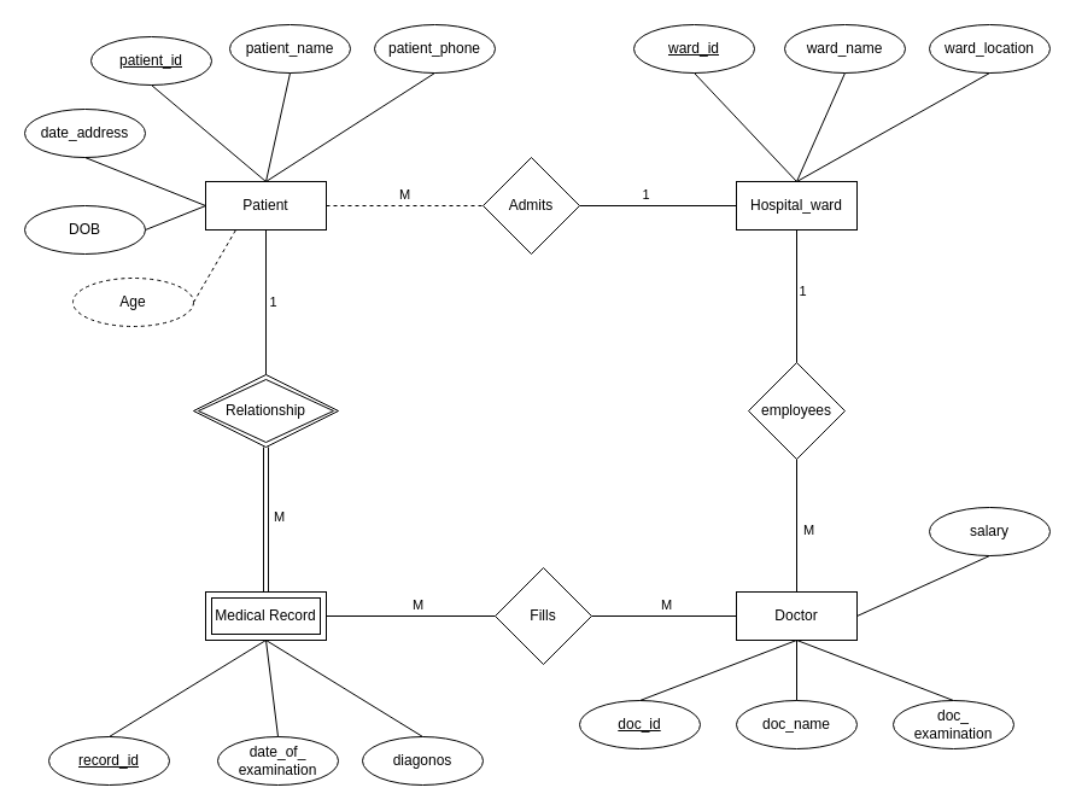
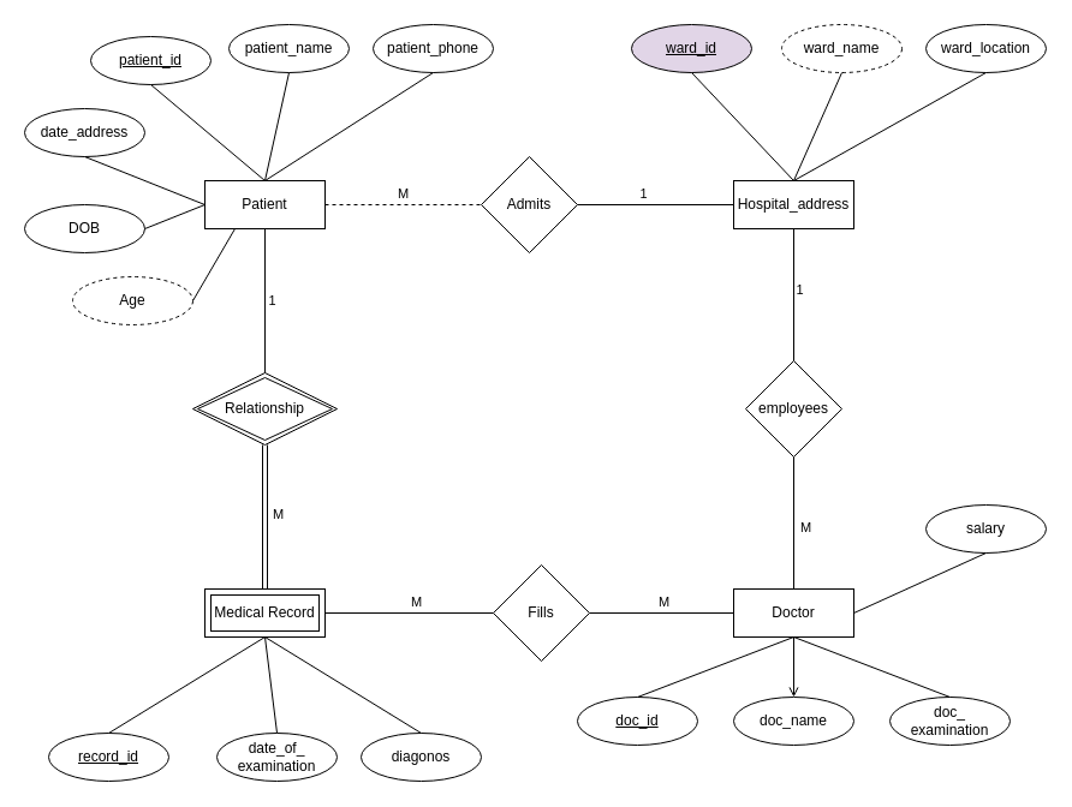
  <mxCell id="0" />
  <mxCell id="1" parent="0" />
  <mxCell id="2" value="Admits" style="rhombus;whiteSpace=wrap;html=1;" parent="1" vertex="1"><mxGeometry x="400" y="130" width="80" height="80" as="geometry" /></mxCell>
  <mxCell id="3" value="&lt;u&gt;patient_id&lt;/u&gt;" style="ellipse;whiteSpace=wrap;html=1;" parent="1" vertex="1"><mxGeometry x="75" y="30" width="100" height="40" as="geometry" /></mxCell>
  <mxCell id="4" value="patient_name" style="ellipse;whiteSpace=wrap;html=1;" parent="1" vertex="1"><mxGeometry x="190" y="20" width="100" height="40" as="geometry" /></mxCell>
  <mxCell id="5" value="patient_phone" style="ellipse;whiteSpace=wrap;html=1;" parent="1" vertex="1"><mxGeometry x="310" y="20" width="100" height="40" as="geometry" /></mxCell>
  <mxCell id="6" value="" style="endArrow=none;html=1;rounded=0;exitX=1;exitY=0.5;exitDx=0;exitDy=0;entryX=0;entryY=0.5;entryDx=0;entryDy=0;" parent="1" source="2" target="47" edge="1"><mxGeometry width="50" height="50" relative="1" as="geometry"><mxPoint x="480" y="129.5" as="sourcePoint" /><mxPoint x="600" y="170" as="targetPoint" /></mxGeometry></mxCell>
  <mxCell id="7" value="1" style="edgeLabel;html=1;align=center;verticalAlign=middle;resizable=0;points=[];" parent="6" vertex="1" connectable="0"><mxGeometry x="-0.138" y="4" relative="1" as="geometry"><mxPoint x="-2" y="-6" as="offset" /></mxGeometry></mxCell>
  <mxCell id="8" value="" style="endArrow=none;html=1;rounded=0;exitX=0.5;exitY=1;exitDx=0;exitDy=0;entryX=0.5;entryY=0;entryDx=0;entryDy=0;" parent="1" source="3" target="48" edge="1"><mxGeometry width="50" height="50" relative="1" as="geometry"><mxPoint x="440" y="320" as="sourcePoint" /><mxPoint x="220" y="140" as="targetPoint" /></mxGeometry></mxCell>
  <mxCell id="9" value="" style="endArrow=none;html=1;rounded=0;exitX=0.5;exitY=1;exitDx=0;exitDy=0;entryX=0.5;entryY=0;entryDx=0;entryDy=0;" parent="1" source="4" target="48" edge="1"><mxGeometry width="50" height="50" relative="1" as="geometry"><mxPoint x="130" y="70" as="sourcePoint" /><mxPoint x="220" y="140" as="targetPoint" /></mxGeometry></mxCell>
  <mxCell id="10" value="" style="endArrow=none;html=1;rounded=0;exitX=0.5;exitY=1;exitDx=0;exitDy=0;entryX=0.5;entryY=0;entryDx=0;entryDy=0;" parent="1" source="5" target="48" edge="1"><mxGeometry width="50" height="50" relative="1" as="geometry"><mxPoint x="250" y="70" as="sourcePoint" /><mxPoint x="220" y="140" as="targetPoint" /></mxGeometry></mxCell>
  <mxCell id="11" value="date_address" style="ellipse;whiteSpace=wrap;html=1;" parent="1" vertex="1"><mxGeometry x="20" y="90" width="100" height="40" as="geometry" /></mxCell>
  <mxCell id="12" value="" style="endArrow=none;html=1;rounded=0;exitX=0.5;exitY=1;exitDx=0;exitDy=0;entryX=0;entryY=0.5;entryDx=0;entryDy=0;" parent="1" source="11" target="48" edge="1"><mxGeometry width="50" height="50" relative="1" as="geometry"><mxPoint x="420" y="420" as="sourcePoint" /><mxPoint x="190" y="200" as="targetPoint" /></mxGeometry></mxCell>
- <mxCell id="13" value="&lt;u&gt;ward_id&lt;/u&gt;" style="ellipse;whiteSpace=wrap;html=1;" parent="1" vertex="1"><mxGeometry x="525" y="20" width="100" height="40" as="geometry" /></mxCell>
- <mxCell id="14" value="ward_name" style="ellipse;whiteSpace=wrap;html=1;" parent="1" vertex="1"><mxGeometry x="650" y="20" width="100" height="40" as="geometry" /></mxCell>
+ <mxCell id="13" value="&lt;u&gt;ward_id&lt;/u&gt;" style="ellipse;whiteSpace=wrap;html=1;fillColor=#e1d5e7;" parent="1" vertex="1"><mxGeometry x="525" y="20" width="100" height="40" as="geometry" /></mxCell>
+ <mxCell id="14" value="ward_name" style="ellipse;whiteSpace=wrap;html=1;dashed=1;" parent="1" vertex="1"><mxGeometry x="650" y="20" width="100" height="40" as="geometry" /></mxCell>
  <mxCell id="15" value="ward_location" style="ellipse;whiteSpace=wrap;html=1;" parent="1" vertex="1"><mxGeometry x="770" y="20" width="100" height="40" as="geometry" /></mxCell>
  <mxCell id="16" value="&lt;u&gt;record_id&lt;/u&gt;" style="ellipse;whiteSpace=wrap;html=1;" parent="1" vertex="1"><mxGeometry x="40" y="610" width="100" height="40" as="geometry" /></mxCell>
  <mxCell id="17" value="" style="endArrow=none;html=1;rounded=0;exitX=0.5;exitY=0;exitDx=0;exitDy=0;entryX=0.5;entryY=1;entryDx=0;entryDy=0;" parent="1" source="16" target="43" edge="1"><mxGeometry width="50" height="50" relative="1" as="geometry"><mxPoint x="370" y="490" as="sourcePoint" /><mxPoint x="220" y="540" as="targetPoint" /></mxGeometry></mxCell>
  <mxCell id="18" value="date_of_&lt;br&gt;examination" style="ellipse;whiteSpace=wrap;html=1;" parent="1" vertex="1"><mxGeometry x="180" y="610" width="100" height="40" as="geometry" /></mxCell>
  <mxCell id="19" value="employees" style="rhombus;whiteSpace=wrap;html=1;" parent="1" vertex="1"><mxGeometry x="620" y="300" width="80" height="80" as="geometry" /></mxCell>
  <mxCell id="20" value="" style="endArrow=none;html=1;rounded=0;entryX=0.5;entryY=1;entryDx=0;entryDy=0;exitX=0.5;exitY=0;exitDx=0;exitDy=0;" parent="1" source="19" target="47" edge="1"><mxGeometry width="50" height="50" relative="1" as="geometry"><mxPoint x="860" y="170" as="sourcePoint" /><mxPoint x="660" y="200" as="targetPoint" /></mxGeometry></mxCell>
  <mxCell id="21" value="1" style="edgeLabel;html=1;align=center;verticalAlign=middle;resizable=0;points=[];" parent="20" vertex="1" connectable="0"><mxGeometry x="0.095" y="-4" relative="1" as="geometry"><mxPoint as="offset" /></mxGeometry></mxCell>
  <mxCell id="22" value="" style="endArrow=none;html=1;rounded=0;exitX=0.5;exitY=1;exitDx=0;exitDy=0;entryX=0.5;entryY=0;entryDx=0;entryDy=0;" parent="1" source="19" target="46" edge="1"><mxGeometry width="50" height="50" relative="1" as="geometry"><mxPoint x="860" y="170" as="sourcePoint" /><mxPoint x="660" y="480" as="targetPoint" /></mxGeometry></mxCell>
  <mxCell id="23" value="M" style="edgeLabel;html=1;align=center;verticalAlign=middle;resizable=0;points=[];" parent="22" vertex="1" connectable="0"><mxGeometry x="0.055" y="9" relative="1" as="geometry"><mxPoint as="offset" /></mxGeometry></mxCell>
  <mxCell id="24" value="&lt;u&gt;doc_id&lt;/u&gt;" style="ellipse;whiteSpace=wrap;html=1;" parent="1" vertex="1"><mxGeometry x="480" y="580" width="100" height="40" as="geometry" /></mxCell>
  <mxCell id="25" value="doc_name" style="ellipse;whiteSpace=wrap;html=1;" parent="1" vertex="1"><mxGeometry x="610" y="580" width="100" height="40" as="geometry" /></mxCell>
  <mxCell id="26" value="doc_&lt;br&gt;examination" style="ellipse;whiteSpace=wrap;html=1;" parent="1" vertex="1"><mxGeometry x="740" y="580" width="100" height="40" as="geometry" /></mxCell>
  <mxCell id="27" value="salary" style="ellipse;whiteSpace=wrap;html=1;" parent="1" vertex="1"><mxGeometry x="770" y="420" width="100" height="40" as="geometry" /></mxCell>
  <mxCell id="28" value="" style="endArrow=none;html=1;rounded=0;exitX=1;exitY=0.5;exitDx=0;exitDy=0;entryX=0.5;entryY=1;entryDx=0;entryDy=0;" parent="1" source="46" target="27" edge="1"><mxGeometry width="50" height="50" relative="1" as="geometry"><mxPoint x="720" y="510" as="sourcePoint" /><mxPoint x="810" y="350" as="targetPoint" /></mxGeometry></mxCell>
  <mxCell id="29" value="" style="endArrow=none;html=1;rounded=0;entryX=0.5;entryY=0;entryDx=0;entryDy=0;exitX=0.5;exitY=1;exitDx=0;exitDy=0;" parent="1" source="46" target="26" edge="1"><mxGeometry width="50" height="50" relative="1" as="geometry"><mxPoint x="660" y="530" as="sourcePoint" /><mxPoint x="820" y="470" as="targetPoint" /></mxGeometry></mxCell>
- <mxCell id="30" value="" style="endArrow=none;html=1;rounded=0;exitX=0.5;exitY=1;exitDx=0;exitDy=0;entryX=0.5;entryY=0;entryDx=0;entryDy=0;" parent="1" source="46" target="25" edge="1"><mxGeometry width="50" height="50" relative="1" as="geometry"><mxPoint x="660" y="540" as="sourcePoint" /><mxPoint x="830" y="480" as="targetPoint" /></mxGeometry></mxCell>
+ <mxCell id="30" value="" style="endArrow=open;html=1;rounded=0;exitX=0.5;exitY=1;exitDx=0;exitDy=0;entryX=0.5;entryY=0;entryDx=0;entryDy=0;" parent="1" source="46" target="25" edge="1"><mxGeometry width="50" height="50" relative="1" as="geometry"><mxPoint x="660" y="540" as="sourcePoint" /><mxPoint x="830" y="480" as="targetPoint" /></mxGeometry></mxCell>
  <mxCell id="31" value="" style="endArrow=none;html=1;rounded=0;entryX=0.5;entryY=0;entryDx=0;entryDy=0;exitX=0.5;exitY=1;exitDx=0;exitDy=0;" parent="1" source="46" target="24" edge="1"><mxGeometry width="50" height="50" relative="1" as="geometry"><mxPoint x="660" y="540" as="sourcePoint" /><mxPoint x="670" y="590" as="targetPoint" /></mxGeometry></mxCell>
  <mxCell id="32" value="" style="endArrow=none;html=1;rounded=0;exitX=1;exitY=0.5;exitDx=0;exitDy=0;entryX=0;entryY=0.5;entryDx=0;entryDy=0;dashed=1;" parent="1" source="48" target="2" edge="1"><mxGeometry width="50" height="50" relative="1" as="geometry"><mxPoint x="280" y="170" as="sourcePoint" /><mxPoint x="400" y="169.38" as="targetPoint" /></mxGeometry></mxCell>
  <mxCell id="33" value="M" style="edgeLabel;html=1;align=center;verticalAlign=middle;resizable=0;points=[];" parent="32" vertex="1" connectable="0"><mxGeometry x="-0.013" y="5" relative="1" as="geometry"><mxPoint y="-5" as="offset" /></mxGeometry></mxCell>
  <mxCell id="34" value="diagonos" style="ellipse;whiteSpace=wrap;html=1;" parent="1" vertex="1"><mxGeometry x="300" y="610" width="100" height="40" as="geometry" /></mxCell>
  <mxCell id="35" value="" style="endArrow=none;html=1;rounded=0;entryX=0.5;entryY=1;entryDx=0;entryDy=0;exitX=0.5;exitY=0;exitDx=0;exitDy=0;" parent="1" source="47" target="13" edge="1"><mxGeometry width="50" height="50" relative="1" as="geometry"><mxPoint x="660" y="140" as="sourcePoint" /><mxPoint x="570" y="210" as="targetPoint" /></mxGeometry></mxCell>
  <mxCell id="36" value="" style="endArrow=none;html=1;rounded=0;exitX=0.5;exitY=1;exitDx=0;exitDy=0;entryX=0.5;entryY=0;entryDx=0;entryDy=0;" parent="1" source="14" target="47" edge="1"><mxGeometry width="50" height="50" relative="1" as="geometry"><mxPoint x="670" y="150" as="sourcePoint" /><mxPoint x="660" y="140" as="targetPoint" /></mxGeometry></mxCell>
  <mxCell id="37" value="" style="endArrow=none;html=1;rounded=0;exitX=0.5;exitY=1;exitDx=0;exitDy=0;entryX=0.5;entryY=0;entryDx=0;entryDy=0;" parent="1" source="15" target="47" edge="1"><mxGeometry width="50" height="50" relative="1" as="geometry"><mxPoint x="710" y="70" as="sourcePoint" /><mxPoint x="660" y="150" as="targetPoint" /></mxGeometry></mxCell>
  <mxCell id="38" value="Fills" style="rhombus;whiteSpace=wrap;html=1;" parent="1" vertex="1"><mxGeometry x="410" y="470" width="80" height="80" as="geometry" /></mxCell>
  <mxCell id="39" value="" style="endArrow=none;html=1;rounded=0;entryX=0;entryY=0.5;entryDx=0;entryDy=0;exitX=1;exitY=0.5;exitDx=0;exitDy=0;" parent="1" source="38" target="46" edge="1"><mxGeometry width="50" height="50" relative="1" as="geometry"><mxPoint x="490" y="509.79" as="sourcePoint" /><mxPoint x="610" y="509.79" as="targetPoint" /></mxGeometry></mxCell>
  <mxCell id="40" value="M" style="edgeLabel;html=1;align=center;verticalAlign=middle;resizable=0;points=[];" parent="39" vertex="1" connectable="0"><mxGeometry x="0.018" y="2" relative="1" as="geometry"><mxPoint y="-8" as="offset" /></mxGeometry></mxCell>
  <mxCell id="41" value="" style="endArrow=none;html=1;rounded=0;entryX=0;entryY=0.5;entryDx=0;entryDy=0;exitX=1;exitY=0.5;exitDx=0;exitDy=0;" parent="1" source="43" target="38" edge="1"><mxGeometry width="50" height="50" relative="1" as="geometry"><mxPoint x="280" y="510" as="sourcePoint" /><mxPoint x="610" y="520" as="targetPoint" /></mxGeometry></mxCell>
  <mxCell id="42" value="M" style="edgeLabel;html=1;align=center;verticalAlign=middle;resizable=0;points=[];" parent="41" vertex="1" connectable="0"><mxGeometry x="0.103" relative="1" as="geometry"><mxPoint x="-2" y="-10" as="offset" /></mxGeometry></mxCell>
  <mxCell id="43" value="Medical Record" style="shape=ext;margin=3;double=1;whiteSpace=wrap;html=1;align=center;" parent="1" vertex="1"><mxGeometry x="170" y="490" width="100" height="40" as="geometry" /></mxCell>
  <mxCell id="44" value="" style="endArrow=none;html=1;rounded=0;entryX=0.5;entryY=1;entryDx=0;entryDy=0;exitX=0.5;exitY=0;exitDx=0;exitDy=0;" parent="1" source="18" target="43" edge="1"><mxGeometry width="50" height="50" relative="1" as="geometry"><mxPoint x="230" y="610" as="sourcePoint" /><mxPoint x="220" y="540" as="targetPoint" /></mxGeometry></mxCell>
  <mxCell id="45" value="" style="endArrow=none;html=1;rounded=0;entryX=0.5;entryY=1;entryDx=0;entryDy=0;exitX=0.5;exitY=0;exitDx=0;exitDy=0;" parent="1" source="34" target="43" edge="1"><mxGeometry width="50" height="50" relative="1" as="geometry"><mxPoint x="330" y="610" as="sourcePoint" /><mxPoint x="220" y="540" as="targetPoint" /></mxGeometry></mxCell>
  <mxCell id="46" value="Doctor" style="whiteSpace=wrap;html=1;align=center;" parent="1" vertex="1"><mxGeometry x="610" y="490" width="100" height="40" as="geometry" /></mxCell>
- <mxCell id="47" value="Hospital_ward" style="whiteSpace=wrap;html=1;align=center;" parent="1" vertex="1"><mxGeometry x="610" y="150" width="100" height="40" as="geometry" /></mxCell>
+ <mxCell id="47" value="Hospital_address" style="whiteSpace=wrap;html=1;align=center;" parent="1" vertex="1"><mxGeometry x="610" y="150" width="100" height="40" as="geometry" /></mxCell>
  <mxCell id="48" value="Patient" style="whiteSpace=wrap;html=1;align=center;" parent="1" vertex="1"><mxGeometry x="170" y="150" width="100" height="40" as="geometry" /></mxCell>
  <mxCell id="49" value="" style="shape=link;html=1;rounded=0;exitX=0.5;exitY=1;exitDx=0;exitDy=0;entryX=0.5;entryY=0;entryDx=0;entryDy=0;" parent="1" source="55" target="43" edge="1"><mxGeometry relative="1" as="geometry"><mxPoint x="220" y="380" as="sourcePoint" /><mxPoint x="420" y="320" as="targetPoint" /></mxGeometry></mxCell>
  <mxCell id="50" value="M" style="edgeLabel;html=1;align=center;verticalAlign=middle;resizable=0;points=[];" parent="49" vertex="1" connectable="0"><mxGeometry x="-0.044" y="3" relative="1" as="geometry"><mxPoint x="7" as="offset" /></mxGeometry></mxCell>
  <mxCell id="51" value="DOB" style="ellipse;whiteSpace=wrap;html=1;align=center;" parent="1" vertex="1"><mxGeometry x="20" y="170" width="100" height="40" as="geometry" /></mxCell>
  <mxCell id="52" value="" style="endArrow=none;html=1;rounded=0;exitX=1;exitY=0.5;exitDx=0;exitDy=0;" parent="1" source="51" edge="1"><mxGeometry relative="1" as="geometry"><mxPoint x="260" y="320" as="sourcePoint" /><mxPoint x="170" y="170" as="targetPoint" /></mxGeometry></mxCell>
- <mxCell id="53" value="" style="endArrow=none;html=1;rounded=0;exitX=1;exitY=0.5;exitDx=0;exitDy=0;entryX=0.25;entryY=1;entryDx=0;entryDy=0;dashed=1;" parent="1" source="54" target="48" edge="1"><mxGeometry relative="1" as="geometry"><mxPoint x="160" y="250" as="sourcePoint" /><mxPoint x="180" y="180" as="targetPoint" /></mxGeometry></mxCell>
+ <mxCell id="53" value="" style="endArrow=none;html=1;rounded=0;exitX=1;exitY=0.5;exitDx=0;exitDy=0;entryX=0.25;entryY=1;entryDx=0;entryDy=0;" parent="1" source="54" target="48" edge="1"><mxGeometry relative="1" as="geometry"><mxPoint x="160" y="250" as="sourcePoint" /><mxPoint x="180" y="180" as="targetPoint" /></mxGeometry></mxCell>
  <mxCell id="54" value="Age" style="ellipse;whiteSpace=wrap;html=1;align=center;dashed=1;" parent="1" vertex="1"><mxGeometry x="60" y="230" width="100" height="40" as="geometry" /></mxCell>
  <mxCell id="55" value="Relationship" style="shape=rhombus;double=1;perimeter=rhombusPerimeter;whiteSpace=wrap;html=1;align=center;" parent="1" vertex="1"><mxGeometry x="160" y="310" width="120" height="60" as="geometry" /></mxCell>
  <mxCell id="56" value="" style="endArrow=none;html=1;rounded=0;entryX=0.5;entryY=1;entryDx=0;entryDy=0;exitX=0.5;exitY=0;exitDx=0;exitDy=0;" parent="1" source="55" target="48" edge="1"><mxGeometry width="50" height="50" relative="1" as="geometry"><mxPoint x="220" y="310" as="sourcePoint" /><mxPoint x="220" y="200" as="targetPoint" /></mxGeometry></mxCell>
  <mxCell id="57" value="1" style="edgeLabel;html=1;align=center;verticalAlign=middle;resizable=0;points=[];" parent="56" vertex="1" connectable="0"><mxGeometry x="0.02" y="-5" relative="1" as="geometry"><mxPoint as="offset" /></mxGeometry></mxCell>
